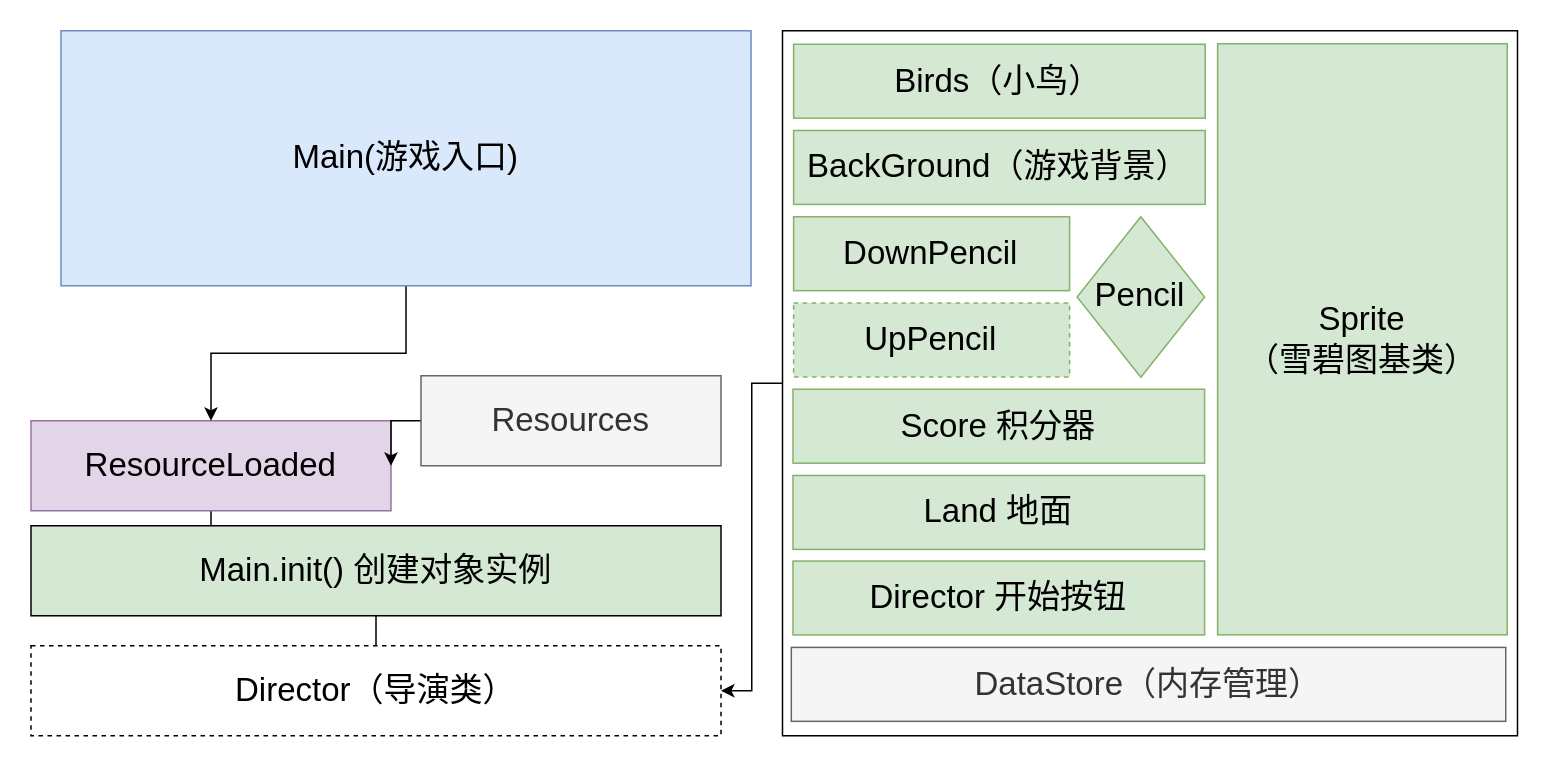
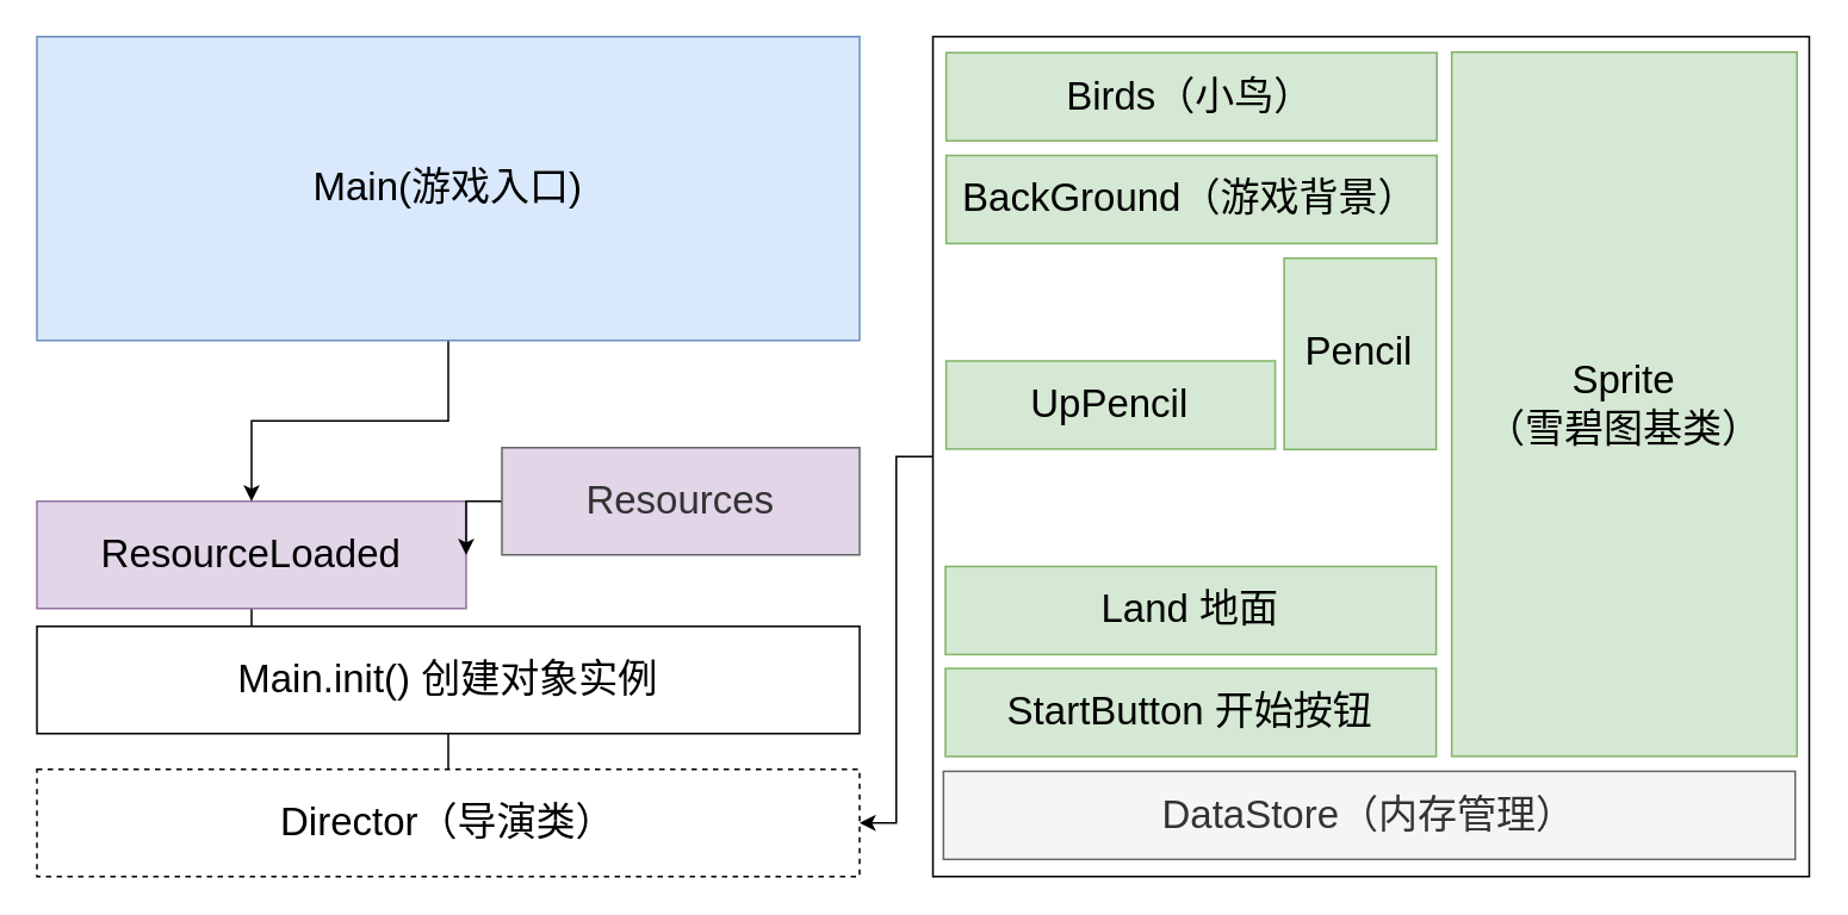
  <mxCell id="0" />
  <mxCell id="1" parent="0" />
  <mxCell id="2" style="edgeStyle=orthogonalEdgeStyle;rounded=0;orthogonalLoop=1;jettySize=auto;html=1;" parent="1" source="3" target="9" edge="1"><mxGeometry relative="1" as="geometry" /></mxCell>
  <mxCell id="3" value="ResourceLoaded" style="rounded=0;whiteSpace=wrap;html=1;fontSize=22;fillColor=#e1d5e7;strokeColor=#9673a6;" parent="1" vertex="1"><mxGeometry x="20" y="280" width="240" height="60" as="geometry" /></mxCell>
  <mxCell id="4" style="edgeStyle=orthogonalEdgeStyle;rounded=0;orthogonalLoop=1;jettySize=auto;html=1;entryX=1;entryY=0.5;entryDx=0;entryDy=0;fontSize=22;" parent="1" source="5" target="3" edge="1"><mxGeometry relative="1" as="geometry" /></mxCell>
- <mxCell id="5" value="Resources" style="rounded=0;whiteSpace=wrap;html=1;fontSize=22;fillColor=#f5f5f5;strokeColor=#666666;fontColor=#333333;" parent="1" vertex="1"><mxGeometry x="280" y="250" width="200" height="60" as="geometry" /></mxCell>
+ <mxCell id="5" value="Resources" style="rounded=0;whiteSpace=wrap;html=1;fontSize=22;fillColor=#e1d5e7;strokeColor=#666666;fontColor=#333333;" parent="1" vertex="1"><mxGeometry x="280" y="250" width="200" height="60" as="geometry" /></mxCell>
  <mxCell id="6" style="edgeStyle=orthogonalEdgeStyle;rounded=0;orthogonalLoop=1;jettySize=auto;html=1;" parent="1" source="7" target="3" edge="1"><mxGeometry relative="1" as="geometry" /></mxCell>
- <mxCell id="7" value="Main(游戏入口)" style="rounded=0;whiteSpace=wrap;html=1;fontSize=22;fillColor=#dae8fc;strokeColor=#6c8ebf;" parent="1" vertex="1"><mxGeometry x="40" y="20" width="460" height="170" as="geometry" /></mxCell>
+ <mxCell id="7" value="Main(游戏入口)" style="rounded=0;whiteSpace=wrap;html=1;fontSize=22;fillColor=#dae8fc;strokeColor=#6c8ebf;" parent="1" vertex="1"><mxGeometry x="20" y="20" width="460" height="170" as="geometry" /></mxCell>
  <mxCell id="8" style="edgeStyle=orthogonalEdgeStyle;rounded=0;orthogonalLoop=1;jettySize=auto;html=1;endArrow=none;" parent="1" source="9" target="10" edge="1"><mxGeometry relative="1" as="geometry" /></mxCell>
- <mxCell id="9" value="Main.init()&amp;nbsp;创建对象实例" style="rounded=0;whiteSpace=wrap;html=1;fontSize=22;fillColor=#d5e8d4;" parent="1" vertex="1"><mxGeometry x="20" y="350" width="460" height="60" as="geometry" /></mxCell>
+ <mxCell id="9" value="Main.init()&amp;nbsp;创建对象实例" style="rounded=0;whiteSpace=wrap;html=1;fontSize=22;" parent="1" vertex="1"><mxGeometry x="20" y="350" width="460" height="60" as="geometry" /></mxCell>
  <mxCell id="10" value="Director（导演类）" style="rounded=0;whiteSpace=wrap;html=1;fontSize=22;dashed=1;" parent="1" vertex="1"><mxGeometry x="20" y="430" width="460" height="60" as="geometry" /></mxCell>
  <mxCell id="11" value="" style="group" parent="1" vertex="1" connectable="0"><mxGeometry x="521" y="20" width="490" height="470" as="geometry" /></mxCell>
  <mxCell id="12" value="" style="rounded=0;whiteSpace=wrap;html=1;" parent="11" vertex="1"><mxGeometry width="490" height="470.0" as="geometry" /></mxCell>
  <mxCell id="13" value="" style="group" parent="11" vertex="1" connectable="0"><mxGeometry x="5.88" y="8.65" width="477.26" height="451.738" as="geometry" /></mxCell>
  <mxCell id="14" value="Sprite&lt;br&gt;（雪碧图基类）" style="rounded=0;whiteSpace=wrap;html=1;fontSize=22;fillColor=#d5e8d4;strokeColor=#82b366;" parent="13" vertex="1"><mxGeometry x="284.2" width="193.06" height="394.07" as="geometry" /></mxCell>
  <mxCell id="15" value="" style="group;container=1;" parent="13" vertex="1" connectable="0"><mxGeometry width="476.28" height="451.738" as="geometry" /></mxCell>
  <mxCell id="16" value="DataStore（内存管理）" style="rounded=0;whiteSpace=wrap;html=1;fontSize=22;fillColor=#f5f5f5;strokeColor=#666666;fontColor=#333333;" parent="15" vertex="1"><mxGeometry y="402.46" width="476.28" height="49.278" as="geometry" /></mxCell>
  <mxCell id="17" style="edgeStyle=orthogonalEdgeStyle;rounded=0;orthogonalLoop=1;jettySize=auto;html=1;" parent="1" source="12" target="10" edge="1"><mxGeometry relative="1" as="geometry" /></mxCell>
  <mxCell id="18" value="" style="group" vertex="1" connectable="0" parent="1"><mxGeometry x="528" y="29" width="274.8" height="393.814" as="geometry" /></mxCell>
  <mxCell id="19" value="Birds（小鸟）" style="rounded=0;whiteSpace=wrap;html=1;fontSize=22;fillColor=#d5e8d4;strokeColor=#82b366;" parent="18" vertex="1"><mxGeometry x="0.4" width="274.4" height="49.281" as="geometry" /></mxCell>
  <mxCell id="20" value="BackGround（游戏背景）" style="rounded=0;whiteSpace=wrap;html=1;fontSize=22;fillColor=#d5e8d4;strokeColor=#82b366;" parent="18" vertex="1"><mxGeometry x="0.4" y="57.494" width="274.4" height="49.281" as="geometry" /></mxCell>
- <mxCell id="21" value="Pencil" style="rhombus;whiteSpace=wrap;html=1;fontSize=22;fillColor=#d5e8d4;strokeColor=#82b366;" parent="18" vertex="1"><mxGeometry x="189.4" y="114.99" width="85" height="107.01" as="geometry" /></mxCell>
- <mxCell id="22" value="Score&amp;nbsp;积分器" style="rounded=0;whiteSpace=wrap;html=1;fontSize=22;fillColor=#d5e8d4;strokeColor=#82b366;" parent="18" vertex="1"><mxGeometry y="230.0" width="274.4" height="49.281" as="geometry" /></mxCell>
+ <mxCell id="21" value="Pencil" style="rounded=0;whiteSpace=wrap;html=1;fontSize=22;fillColor=#d5e8d4;strokeColor=#82b366;" parent="18" vertex="1"><mxGeometry x="189.4" y="114.99" width="85" height="107.01" as="geometry" /></mxCell>
  <mxCell id="23" value="Land&amp;nbsp;地面" style="rounded=0;whiteSpace=wrap;html=1;fontSize=22;fillColor=#d5e8d4;strokeColor=#82b366;" parent="18" vertex="1"><mxGeometry y="287.494" width="274.4" height="49.281" as="geometry" /></mxCell>
- <mxCell id="24" value="Director&amp;nbsp;开始按钮" style="rounded=0;whiteSpace=wrap;html=1;fontSize=22;fillColor=#d5e8d4;strokeColor=#82b366;" vertex="1" parent="18"><mxGeometry y="344.534" width="274.4" height="49.281" as="geometry" /></mxCell>
+ <mxCell id="24" value="StartButton&amp;nbsp;开始按钮" style="rounded=0;whiteSpace=wrap;html=1;fontSize=22;fillColor=#d5e8d4;strokeColor=#82b366;" vertex="1" parent="18"><mxGeometry y="344.534" width="274.4" height="49.281" as="geometry" /></mxCell>
  <mxCell id="25" value="" style="group" vertex="1" connectable="0" parent="18"><mxGeometry x="0.4" y="114.99" width="184" height="106.77" as="geometry" /></mxCell>
- <mxCell id="26" value="DownPencil" style="rounded=0;whiteSpace=wrap;html=1;fontSize=22;fillColor=#d5e8d4;strokeColor=#82b366;" parent="25" vertex="1"><mxGeometry width="184" height="49.278" as="geometry" /></mxCell>
- <mxCell id="27" value="UpPencil" style="rounded=0;whiteSpace=wrap;html=1;fontSize=22;fillColor=#d5e8d4;strokeColor=#82b366;dashed=1;" parent="25" vertex="1"><mxGeometry y="57.492" width="184" height="49.278" as="geometry" /></mxCell>
+ <mxCell id="27" value="UpPencil" style="rounded=0;whiteSpace=wrap;html=1;fontSize=22;fillColor=#d5e8d4;strokeColor=#82b366;" parent="25" vertex="1"><mxGeometry y="57.492" width="184" height="49.278" as="geometry" /></mxCell>
